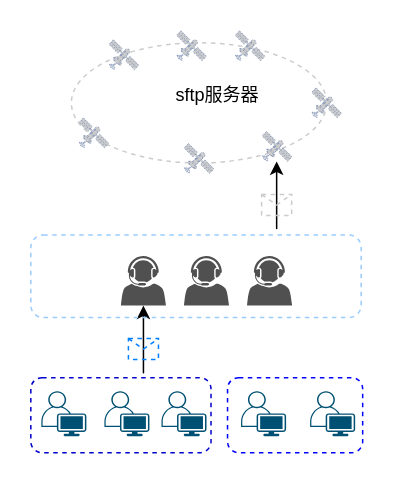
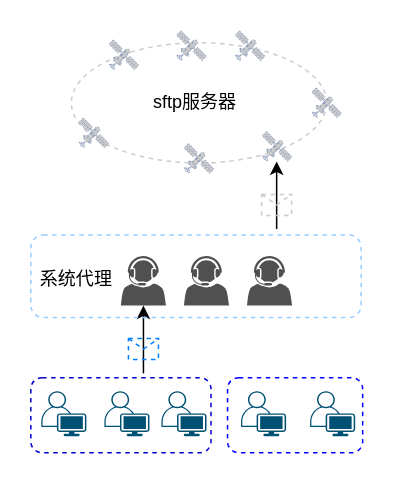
  <mxCell id="0" />
  <mxCell id="1" parent="0" />
  <mxCell id="2" value="" style="points=[[0.35,0,0],[0.98,0.51,0],[1,0.71,0],[0.67,1,0],[0,0.795,0],[0,0.65,0]];verticalLabelPosition=bottom;sketch=0;html=1;verticalAlign=top;aspect=fixed;align=center;pointerEvents=1;shape=mxgraph.cisco19.user;fillColor=#005073;strokeColor=none;" parent="1" vertex="1"><mxGeometry x="27" y="260" width="30" height="30" as="geometry" /></mxCell>
  <mxCell id="3" value="" style="sketch=0;pointerEvents=1;shadow=0;dashed=0;html=1;strokeColor=none;fillColor=#505050;labelPosition=center;verticalLabelPosition=bottom;verticalAlign=top;outlineConnect=0;align=center;shape=mxgraph.office.users.call_center_agent;" parent="1" vertex="1"><mxGeometry x="80" y="170" width="30" height="33" as="geometry" /></mxCell>
  <mxCell id="4" value="" style="ellipse;whiteSpace=wrap;html=1;fillColor=none;dashed=1;strokeColor=#CCCCCC;" parent="1" vertex="1"><mxGeometry x="47" y="28" width="170" height="80" as="geometry" /></mxCell>
  <mxCell id="5" value="" style="fontColor=#0066CC;verticalAlign=top;verticalLabelPosition=bottom;labelPosition=center;align=center;html=1;outlineConnect=0;fillColor=#CCCCCC;strokeColor=#6881B3;gradientColor=none;gradientDirection=north;strokeWidth=2;shape=mxgraph.networks.satellite;dashed=1;" parent="1" vertex="1"><mxGeometry x="117" y="20" width="20" height="20" as="geometry" /></mxCell>
  <mxCell id="6" value="" style="fontColor=#0066CC;verticalAlign=top;verticalLabelPosition=bottom;labelPosition=center;align=center;html=1;outlineConnect=0;fillColor=#CCCCCC;strokeColor=#6881B3;gradientColor=none;gradientDirection=north;strokeWidth=2;shape=mxgraph.networks.satellite;dashed=1;" parent="1" vertex="1"><mxGeometry x="72" y="26" width="20" height="20" as="geometry" /></mxCell>
  <mxCell id="7" value="" style="fontColor=#0066CC;verticalAlign=top;verticalLabelPosition=bottom;labelPosition=center;align=center;html=1;outlineConnect=0;fillColor=#CCCCCC;strokeColor=#6881B3;gradientColor=none;gradientDirection=north;strokeWidth=2;shape=mxgraph.networks.satellite;dashed=1;" parent="1" vertex="1"><mxGeometry x="156" y="20" width="20" height="20" as="geometry" /></mxCell>
  <mxCell id="8" value="" style="fontColor=#0066CC;verticalAlign=top;verticalLabelPosition=bottom;labelPosition=center;align=center;html=1;outlineConnect=0;fillColor=#CCCCCC;strokeColor=#6881B3;gradientColor=none;gradientDirection=north;strokeWidth=2;shape=mxgraph.networks.satellite;dashed=1;" parent="1" vertex="1"><mxGeometry x="207" y="58" width="20" height="20" as="geometry" /></mxCell>
  <mxCell id="9" value="" style="fontColor=#0066CC;verticalAlign=top;verticalLabelPosition=bottom;labelPosition=center;align=center;html=1;outlineConnect=0;fillColor=#CCCCCC;strokeColor=#6881B3;gradientColor=none;gradientDirection=north;strokeWidth=2;shape=mxgraph.networks.satellite;dashed=1;" parent="1" vertex="1"><mxGeometry x="174" y="87" width="20" height="20" as="geometry" /></mxCell>
  <mxCell id="10" value="" style="fontColor=#0066CC;verticalAlign=top;verticalLabelPosition=bottom;labelPosition=center;align=center;html=1;outlineConnect=0;fillColor=#CCCCCC;strokeColor=#6881B3;gradientColor=none;gradientDirection=north;strokeWidth=2;shape=mxgraph.networks.satellite;dashed=1;" parent="1" vertex="1"><mxGeometry x="122" y="95" width="20" height="20" as="geometry" /></mxCell>
  <mxCell id="11" value="" style="points=[[0.35,0,0],[0.98,0.51,0],[1,0.71,0],[0.67,1,0],[0,0.795,0],[0,0.65,0]];verticalLabelPosition=bottom;sketch=0;html=1;verticalAlign=top;aspect=fixed;align=center;pointerEvents=1;shape=mxgraph.cisco19.user;fillColor=#005073;strokeColor=none;" parent="1" vertex="1"><mxGeometry x="69" y="260" width="30" height="30" as="geometry" /></mxCell>
  <mxCell id="12" value="" style="points=[[0.35,0,0],[0.98,0.51,0],[1,0.71,0],[0.67,1,0],[0,0.795,0],[0,0.65,0]];verticalLabelPosition=bottom;sketch=0;html=1;verticalAlign=top;aspect=fixed;align=center;pointerEvents=1;shape=mxgraph.cisco19.user;fillColor=#005073;strokeColor=none;" parent="1" vertex="1"><mxGeometry x="107" y="260" width="30" height="30" as="geometry" /></mxCell>
  <mxCell id="13" value="" style="points=[[0.35,0,0],[0.98,0.51,0],[1,0.71,0],[0.67,1,0],[0,0.795,0],[0,0.65,0]];verticalLabelPosition=bottom;sketch=0;html=1;verticalAlign=top;aspect=fixed;align=center;pointerEvents=1;shape=mxgraph.cisco19.user;fillColor=#005073;strokeColor=none;" parent="1" vertex="1"><mxGeometry x="160" y="260" width="30" height="30" as="geometry" /></mxCell>
  <mxCell id="14" value="" style="points=[[0.35,0,0],[0.98,0.51,0],[1,0.71,0],[0.67,1,0],[0,0.795,0],[0,0.65,0]];verticalLabelPosition=bottom;sketch=0;html=1;verticalAlign=top;aspect=fixed;align=center;pointerEvents=1;shape=mxgraph.cisco19.user;fillColor=#005073;strokeColor=none;" parent="1" vertex="1"><mxGeometry x="206" y="260" width="30" height="30" as="geometry" /></mxCell>
  <mxCell id="15" value="" style="fontColor=#0066CC;verticalAlign=top;verticalLabelPosition=bottom;labelPosition=center;align=center;html=1;outlineConnect=0;fillColor=#CCCCCC;strokeColor=#6881B3;gradientColor=none;gradientDirection=north;strokeWidth=2;shape=mxgraph.networks.satellite;dashed=1;" parent="1" vertex="1"><mxGeometry x="52" y="78" width="20" height="20" as="geometry" /></mxCell>
  <mxCell id="16" value="" style="endArrow=classic;html=1;" parent="1" target="3" edge="1"><mxGeometry relative="1" as="geometry"><mxPoint x="95" y="241" as="sourcePoint" /><mxPoint x="80" y="203" as="targetPoint" /><Array as="points"><mxPoint x="95" y="251" /></Array></mxGeometry></mxCell>
  <mxCell id="17" value="" style="shape=message;html=1;outlineConnect=0;dashed=1;strokeColor=#007FFF;fillColor=none;" parent="16" vertex="1"><mxGeometry width="20" height="14" relative="1" as="geometry"><mxPoint x="-10" y="-7" as="offset" /></mxGeometry></mxCell>
+ <mxCell id="18" value="系统代理" style="text;html=1;align=center;verticalAlign=middle;resizable=0;points=[];autosize=1;strokeColor=none;fillColor=none;" parent="1" vertex="1"><mxGeometry y="176" width="60" height="20" as="geometry" x="20" /></mxCell>
  <mxCell id="19" value="" style="sketch=0;pointerEvents=1;shadow=0;dashed=0;html=1;strokeColor=none;fillColor=#505050;labelPosition=center;verticalLabelPosition=bottom;verticalAlign=top;outlineConnect=0;align=center;shape=mxgraph.office.users.call_center_agent;" parent="1" vertex="1"><mxGeometry x="164" y="170" width="30" height="33" as="geometry" /></mxCell>
  <mxCell id="20" value="" style="rounded=1;whiteSpace=wrap;html=1;dashed=1;strokeColor=#99CCFF;fillColor=none;" parent="1" vertex="1"><mxGeometry y="156" width="220" height="55" as="geometry" x="20" /></mxCell>
  <mxCell id="21" value="" style="rounded=1;whiteSpace=wrap;html=1;dashed=1;strokeColor=#0000CC;fillColor=none;" parent="1" vertex="1"><mxGeometry y="251" width="120" height="50" as="geometry" x="20" /></mxCell>
  <mxCell id="22" value="" style="rounded=1;whiteSpace=wrap;html=1;dashed=1;strokeColor=#0000FF;fillColor=none;" parent="1" vertex="1"><mxGeometry x="151" y="251" width="90" height="50" as="geometry" /></mxCell>
  <mxCell id="23" value="" style="endArrow=classic;html=1;" parent="1" edge="1"><mxGeometry relative="1" as="geometry"><mxPoint x="183.71" y="145" as="sourcePoint" /><mxPoint x="183.71" y="107" as="targetPoint" /><Array as="points"><mxPoint x="183.71" y="155" /></Array></mxGeometry></mxCell>
  <mxCell id="24" value="" style="shape=message;html=1;outlineConnect=0;dashed=1;strokeColor=#CCCCCC;fillColor=none;" parent="23" vertex="1"><mxGeometry width="20" height="14" relative="1" as="geometry"><mxPoint x="-10" y="-7" as="offset" /></mxGeometry></mxCell>
- <mxCell id="25" value="sftp服务器" style="text;html=1;align=center;verticalAlign=middle;resizable=0;points=[];autosize=1;strokeColor=none;fillColor=none;" parent="1" vertex="1"><mxGeometry x="109" y="53" width="70" height="20" as="geometry" /></mxCell>
+ <mxCell id="25" value="sftp服务器" style="text;html=1;align=center;verticalAlign=middle;resizable=0;points=[];autosize=1;strokeColor=none;fillColor=none;" parent="1" vertex="1"><mxGeometry x="94" y="58" width="70" height="20" as="geometry" /></mxCell>
  <mxCell id="26" value="" style="sketch=0;pointerEvents=1;shadow=0;dashed=0;html=1;strokeColor=none;fillColor=#505050;labelPosition=center;verticalLabelPosition=bottom;verticalAlign=top;outlineConnect=0;align=center;shape=mxgraph.office.users.call_center_agent;" parent="1" vertex="1"><mxGeometry x="122" y="170" width="30" height="33" as="geometry" /></mxCell>
